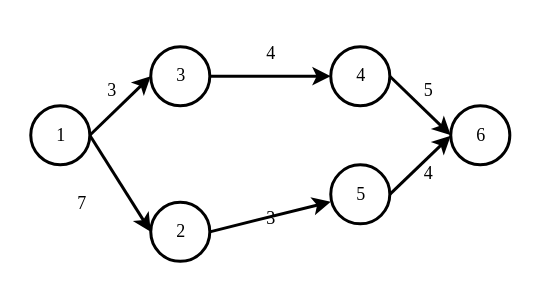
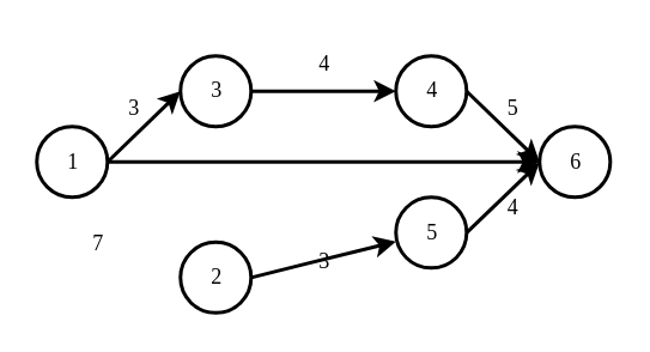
  <mxCell id="0" />
  <mxCell id="1" parent="0" />
  <mxCell id="2" style="rounded=0;orthogonalLoop=1;jettySize=auto;html=1;exitX=1;exitY=0.5;exitDx=0;exitDy=0;exitPerimeter=0;entryX=0;entryY=0.5;entryDx=0;entryDy=0;entryPerimeter=0;strokeWidth=2;endArrow=classic;endFill=1;fontFamily=Times New Roman;fontSource=https%3A%2F%2Ffonts.googleapis.com%2Fcss%3Ffamily%3DTimes%2BNew%2BRoman;" parent="1" source="4" target="6" edge="1"><mxGeometry relative="1" as="geometry" /></mxCell>
- <mxCell id="3" style="edgeStyle=none;rounded=0;orthogonalLoop=1;jettySize=auto;html=1;exitX=1;exitY=0.5;exitDx=0;exitDy=0;exitPerimeter=0;entryX=0;entryY=0.5;entryDx=0;entryDy=0;entryPerimeter=0;strokeWidth=2;endArrow=classic;endFill=1;fontFamily=Times New Roman;fontSource=https%3A%2F%2Ffonts.googleapis.com%2Fcss%3Ffamily%3DTimes%2BNew%2BRoman;" parent="1" source="4" target="8" edge="1"><mxGeometry relative="1" as="geometry" /></mxCell>
+ <mxCell id="3" style="edgeStyle=none;rounded=0;orthogonalLoop=1;jettySize=auto;html=1;exitX=1;exitY=0.5;exitDx=0;exitDy=0;exitPerimeter=0;strokeWidth=2;endArrow=classic;endFill=1;fontFamily=Times New Roman;fontSource=https%3A%2F%2Ffonts.googleapis.com%2Fcss%3Ffamily%3DTimes%2BNew%2BRoman;" parent="1" source="4" target="13" edge="1"><mxGeometry relative="1" as="geometry" /></mxCell>
  <mxCell id="4" value="1" style="verticalLabelPosition=middle;verticalAlign=middle;html=1;shape=mxgraph.flowchart.on-page_reference;strokeWidth=2;labelPosition=center;align=center;fontFamily=Times New Roman;fontSource=https%3A%2F%2Ffonts.googleapis.com%2Fcss%3Ffamily%3DTimes%2BNew%2BRoman;" parent="1" vertex="1"><mxGeometry x="20" y="70" width="39.37" height="39.37" as="geometry" /></mxCell>
  <mxCell id="5" style="edgeStyle=none;rounded=0;orthogonalLoop=1;jettySize=auto;html=1;exitX=1;exitY=0.5;exitDx=0;exitDy=0;exitPerimeter=0;entryX=0;entryY=0.5;entryDx=0;entryDy=0;entryPerimeter=0;strokeWidth=2;endArrow=classic;endFill=1;fontFamily=Times New Roman;fontSource=https%3A%2F%2Ffonts.googleapis.com%2Fcss%3Ffamily%3DTimes%2BNew%2BRoman;" parent="1" source="6" target="10" edge="1"><mxGeometry relative="1" as="geometry" /></mxCell>
  <mxCell id="6" value="3" style="verticalLabelPosition=middle;verticalAlign=middle;html=1;shape=mxgraph.flowchart.on-page_reference;strokeWidth=2;labelPosition=center;align=center;fontFamily=Times New Roman;fontSource=https%3A%2F%2Ffonts.googleapis.com%2Fcss%3Ffamily%3DTimes%2BNew%2BRoman;" parent="1" vertex="1"><mxGeometry x="100" y="30.63" width="39.37" height="39.37" as="geometry" /></mxCell>
  <mxCell id="7" style="edgeStyle=none;rounded=0;orthogonalLoop=1;jettySize=auto;html=1;exitX=1;exitY=0.5;exitDx=0;exitDy=0;exitPerimeter=0;strokeWidth=2;endArrow=classic;endFill=1;fontFamily=Times New Roman;fontSource=https%3A%2F%2Ffonts.googleapis.com%2Fcss%3Ffamily%3DTimes%2BNew%2BRoman;" parent="1" source="8" target="12" edge="1"><mxGeometry relative="1" as="geometry" /></mxCell>
  <mxCell id="8" value="2" style="verticalLabelPosition=middle;verticalAlign=middle;html=1;shape=mxgraph.flowchart.on-page_reference;strokeWidth=2;labelPosition=center;align=center;fontFamily=Times New Roman;fontSource=https%3A%2F%2Ffonts.googleapis.com%2Fcss%3Ffamily%3DTimes%2BNew%2BRoman;" parent="1" vertex="1"><mxGeometry x="100" y="134.37" width="39.37" height="39.37" as="geometry" /></mxCell>
  <mxCell id="9" style="edgeStyle=none;rounded=0;orthogonalLoop=1;jettySize=auto;html=1;exitX=1;exitY=0.5;exitDx=0;exitDy=0;exitPerimeter=0;entryX=0;entryY=0.5;entryDx=0;entryDy=0;entryPerimeter=0;strokeWidth=2;endArrow=classic;endFill=1;fontFamily=Times New Roman;fontSource=https%3A%2F%2Ffonts.googleapis.com%2Fcss%3Ffamily%3DTimes%2BNew%2BRoman;" parent="1" source="10" target="13" edge="1"><mxGeometry relative="1" as="geometry" /></mxCell>
  <mxCell id="10" value="4" style="verticalLabelPosition=middle;verticalAlign=middle;html=1;shape=mxgraph.flowchart.on-page_reference;strokeWidth=2;labelPosition=center;align=center;fontFamily=Times New Roman;fontSource=https%3A%2F%2Ffonts.googleapis.com%2Fcss%3Ffamily%3DTimes%2BNew%2BRoman;" parent="1" vertex="1"><mxGeometry x="220" y="30.63" width="39.37" height="39.37" as="geometry" /></mxCell>
  <mxCell id="11" style="edgeStyle=none;rounded=0;orthogonalLoop=1;jettySize=auto;html=1;exitX=1;exitY=0.5;exitDx=0;exitDy=0;exitPerimeter=0;strokeWidth=2;endArrow=classic;endFill=1;fontFamily=Times New Roman;fontSource=https%3A%2F%2Ffonts.googleapis.com%2Fcss%3Ffamily%3DTimes%2BNew%2BRoman;" parent="1" source="12" edge="1"><mxGeometry relative="1" as="geometry"><mxPoint x="300" y="90" as="targetPoint" /></mxGeometry></mxCell>
  <mxCell id="12" value="5" style="verticalLabelPosition=middle;verticalAlign=middle;html=1;shape=mxgraph.flowchart.on-page_reference;strokeWidth=2;labelPosition=center;align=center;fontFamily=Times New Roman;fontSource=https%3A%2F%2Ffonts.googleapis.com%2Fcss%3Ffamily%3DTimes%2BNew%2BRoman;" parent="1" vertex="1"><mxGeometry x="220" y="109.37" width="39.37" height="39.37" as="geometry" /></mxCell>
  <mxCell id="13" value="6" style="verticalLabelPosition=middle;verticalAlign=middle;html=1;shape=mxgraph.flowchart.on-page_reference;strokeWidth=2;labelPosition=center;align=center;fontFamily=Times New Roman;fontSource=https%3A%2F%2Ffonts.googleapis.com%2Fcss%3Ffamily%3DTimes%2BNew%2BRoman;" parent="1" vertex="1"><mxGeometry x="300" y="70" width="39.37" height="39.37" as="geometry" /></mxCell>
  <mxCell id="14" value="3" style="text;html=1;align=center;verticalAlign=middle;resizable=0;points=[];autosize=1;strokeColor=none;fillColor=none;fontFamily=Times New Roman;fontSource=https%3A%2F%2Ffonts.googleapis.com%2Fcss%3Ffamily%3DTimes%2BNew%2BRoman;" parent="1" vertex="1"><mxGeometry x="59.37" y="44.69" width="30" height="30" as="geometry" /></mxCell>
  <mxCell id="15" value="7" style="text;html=1;align=center;verticalAlign=middle;resizable=0;points=[];autosize=1;strokeColor=none;fillColor=none;fontFamily=Times New Roman;fontSource=https%3A%2F%2Ffonts.googleapis.com%2Fcss%3Ffamily%3DTimes%2BNew%2BRoman;" parent="1" vertex="1"><mxGeometry x="39.37" y="120" width="30" height="30" as="geometry" /></mxCell>
  <mxCell id="16" value="3" style="text;html=1;align=center;verticalAlign=middle;resizable=0;points=[];autosize=1;strokeColor=none;fillColor=none;fontFamily=Times New Roman;fontSource=https%3A%2F%2Ffonts.googleapis.com%2Fcss%3Ffamily%3DTimes%2BNew%2BRoman;" parent="1" vertex="1"><mxGeometry x="165" y="130" width="30" height="30" as="geometry" /></mxCell>
  <mxCell id="17" value="4" style="text;html=1;align=center;verticalAlign=middle;resizable=0;points=[];autosize=1;strokeColor=none;fillColor=none;fontFamily=Times New Roman;fontSource=https%3A%2F%2Ffonts.googleapis.com%2Fcss%3Ffamily%3DTimes%2BNew%2BRoman;" parent="1" vertex="1"><mxGeometry x="165" y="20" width="30" height="30" as="geometry" /></mxCell>
  <mxCell id="18" value="5" style="text;html=1;align=center;verticalAlign=middle;resizable=0;points=[];autosize=1;strokeColor=none;fillColor=none;fontFamily=Times New Roman;fontSource=https%3A%2F%2Ffonts.googleapis.com%2Fcss%3Ffamily%3DTimes%2BNew%2BRoman;" parent="1" vertex="1"><mxGeometry x="270" y="44.69" width="30" height="30" as="geometry" /></mxCell>
  <mxCell id="19" value="4" style="text;html=1;align=center;verticalAlign=middle;resizable=0;points=[];autosize=1;strokeColor=none;fillColor=none;fontFamily=Times New Roman;fontSource=https%3A%2F%2Ffonts.googleapis.com%2Fcss%3Ffamily%3DTimes%2BNew%2BRoman;" parent="1" vertex="1"><mxGeometry x="270" y="100" width="30" height="30" as="geometry" /></mxCell>
